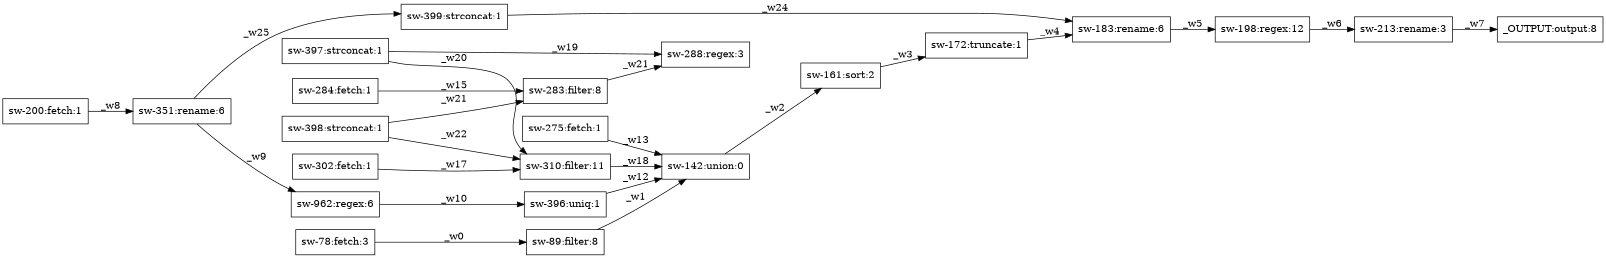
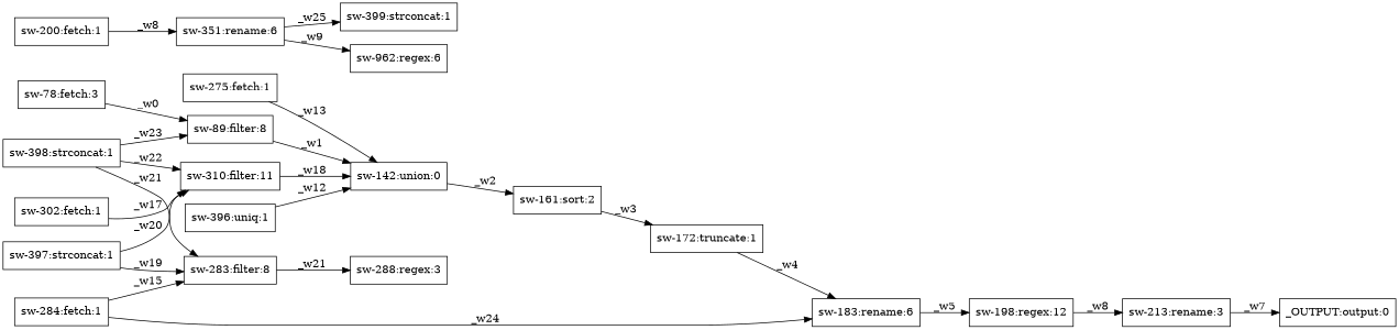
  digraph {
    rankdir=LR
    node [shape=box]
    n1 [label="sw-283:filter:8"]
    n2 [label="sw-288:regex:3"]
    n3 [label="sw-396:uniq:1"]
    n4 [label="sw-142:union:0"]
    n5 [label="sw-161:sort:2"]
-   n6 [label="_OUTPUT:output:8"]
+   n6 [label="_OUTPUT:output:0"]
    n7 [label="sw-397:strconcat:1"]
    n8 [label="sw-310:filter:11"]
    n9 [label="sw-213:rename:3"]
    n10 [label="sw-200:fetch:1"]
    n11 [label="sw-351:rename:6"]
    n12 [label="sw-399:strconcat:1"]
    n13 [label="sw-962:regex:6"]
    n14 [label="sw-183:rename:6"]
    n15 [label="sw-198:regex:12"]
    n16 [label="sw-275:fetch:1"]
    n17 [label="sw-89:filter:8"]
    n18 [label="sw-78:fetch:3"]
    n19 [label="sw-172:truncate:1"]
    n20 [label="sw-398:strconcat:1"]
    n21 [label="sw-302:fetch:1"]
    n22 [label="sw-284:fetch:1"]
    n1 -> n2 [label=_w21]
    n3 -> n4 [label=_w12]
    n4 -> n5 [label=_w2]
    n5 -> n19 [label=_w3]
-   n7 -> n2 [label=_w19]
+   n7 -> n1 [label=_w19]
    n7 -> n8 [label=_w20]
    n8 -> n4 [label=_w18]
    n9 -> n6 [label=_w7]
    n10 -> n11 [label=_w8]
    n11 -> n12 [label=_w25]
    n11 -> n13 [label=_w9]
-   n12 -> n14 [label=_w24]
-   n13 -> n3 [label=_w10]
+   n22 -> n14 [label=_w24]
    n14 -> n15 [label=_w5]
-   n15 -> n9 [label=_w6]
+   n15 -> n9 [label=_w8]
    n16 -> n4 [label=_w13]
    n17 -> n4 [label=_w1]
    n18 -> n17 [label=_w0]
    n19 -> n14 [label=_w4]
    n20 -> n1 [label=_w21]
    n20 -> n8 [label=_w22]
+   n20 -> n17 [label=_w23]
    n21 -> n8 [label=_w17]
    n22 -> n1 [label=_w15]
  }
